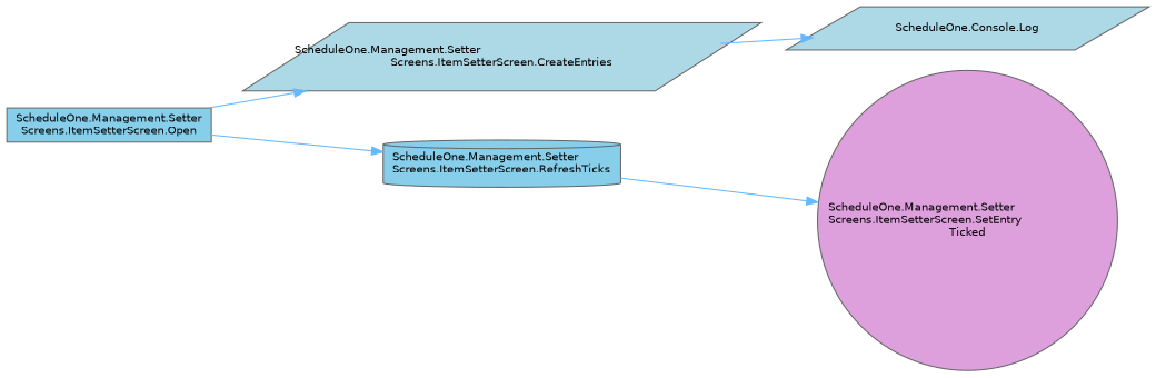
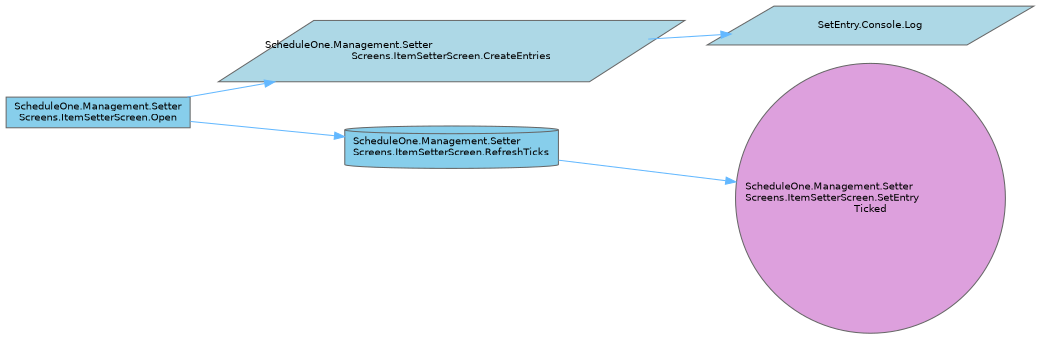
  digraph {
    rankdir=LR
    node [color=grey40 fillcolor=skyblue fontname=Helvetica fontsize=10 shape=parallelogram style=filled]
    edge [color=steelblue1 fontname=Helvetica fontsize=10 labelfontname=Helvetica labelfontsize=10 style=solid]
    n1 [color=gray40 fontcolor=black height=0.2 label="ScheduleOne.Management.Setter\lScreens.ItemSetterScreen.Open" shape=box width=0.4]
    n2 [fillcolor=lightblue height=0.2 label="ScheduleOne.Management.Setter\lScreens.ItemSetterScreen.CreateEntries" width=0.4]
    n3 [height=0.2 label="ScheduleOne.Management.Setter\lScreens.ItemSetterScreen.RefreshTicks" shape=cylinder width=0.4]
-   n4 [fillcolor=lightblue height=0.2 label="ScheduleOne.Console.Log" width=0.4]
+   n4 [fillcolor=lightblue height=0.2 label="SetEntry.Console.Log" width=0.4]
    n5 [fillcolor=plum height=0.2 label="ScheduleOne.Management.Setter\lScreens.ItemSetterScreen.SetEntry\lTicked" shape=circle width=0.4]
    n1 -> n2
    n1 -> n3
    n2 -> n4
    n3 -> n5
  }
